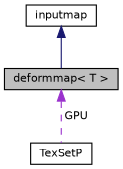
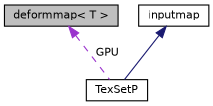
  digraph {
    node [color=black fontname=Helvetica fontsize=10 shape=record]
    edge [dir=back fontname=Helvetica fontsize=10 labelfontname=Helvetica labelfontsize=10]
    n1 [fillcolor=grey75 fontcolor=black height=0.2 label="deformmap\< T \>" style=filled width=0.4]
    n2 [height=0.2 label=TexSetP width=0.4]
    n3 [height=0.2 label=inputmap width=0.4]
    n1 -> n2 [color=darkorchid3 label=" GPU" style=dashed]
-   n3 -> n1 [color=midnightblue style=solid]
+   n3 -> n2 [color=midnightblue style=solid]
  }
